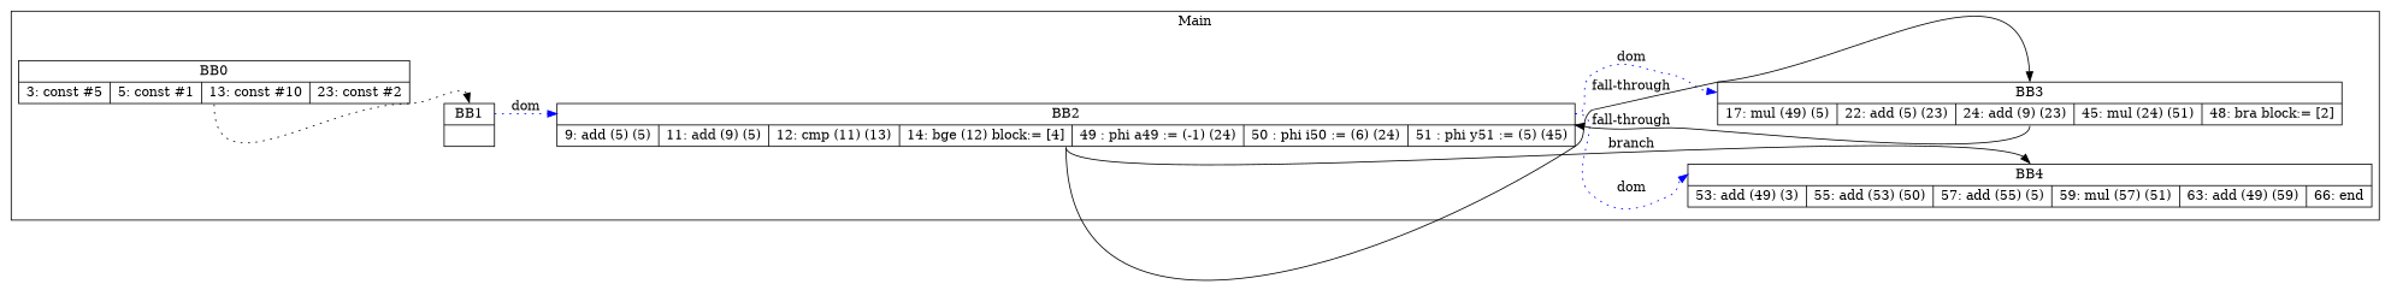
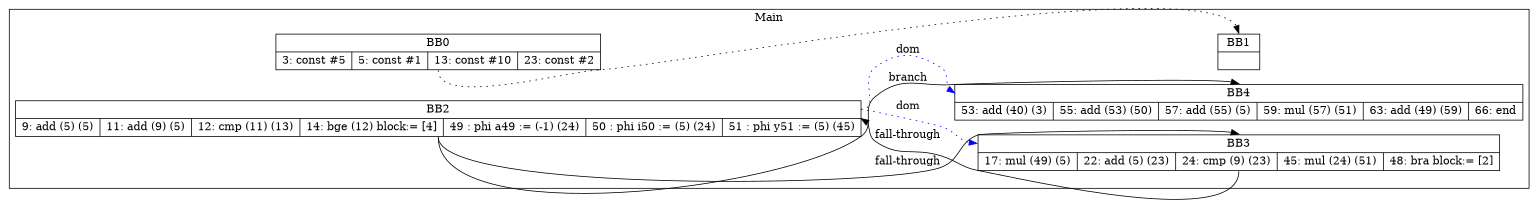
  digraph {
    rankdir=LR
    node [shape=record]
    edge [headport=n style=dotted tailport=s]
    n1 [label="<b>BB0|{3: const #5|5: const #1|13: const #10|23: const #2}"]
    n2 [label="<b>BB1|}"]
-   n3 [label="<b>BB2|{9: add (5) (5)|11: add (9) (5)|12: cmp (11) (13)|14: bge (12) block:= [4]|49 : phi a49 := (-1) (24)|50 : phi i50 := (6) (24)|51 : phi y51 := (5) (45)}"]
-   n4 [label="<b>BB3|{17: mul (49) (5)|22: add (5) (23)|24: add (9) (23)|45: mul (24) (51)|48: bra block:= [2]}"]
-   n5 [label="<b>BB4|{53: add (49) (3)|55: add (53) (50)|57: add (55) (5)|59: mul (57) (51)|63: add (49) (59)|66: end}"]
+   n3 [label="<b>BB2|{9: add (5) (5)|11: add (9) (5)|12: cmp (11) (13)|14: bge (12) block:= [4]|49 : phi a49 := (-1) (24)|50 : phi i50 := (5) (24)|51 : phi y51 := (5) (45)}"]
+   n4 [label="<b>BB3|{17: mul (49) (5)|22: add (5) (23)|24: cmp (9) (23)|45: mul (24) (51)|48: bra block:= [2]}"]
+   n5 [label="<b>BB4|{53: add (40) (3)|55: add (53) (50)|57: add (55) (5)|59: mul (57) (51)|63: add (49) (59)|66: end}"]
    subgraph cluster_1 {
      label=Main
      n1
      n2
      n3
      n4
      n5
    }
    n1 -> n2
-   n2 -> n3 [color=blue headport=b label=dom tailport=b]
    n3 -> n4 [color=blue headport=b label=dom tailport=b]
    n3 -> n4 [label="fall-through" style=""]
    n3 -> n5 [color=blue headport=b label=dom tailport=b]
    n3 -> n5 [label=branch style=""]
    n4 -> n3 [headport=e label="fall-through" style=""]
  }
